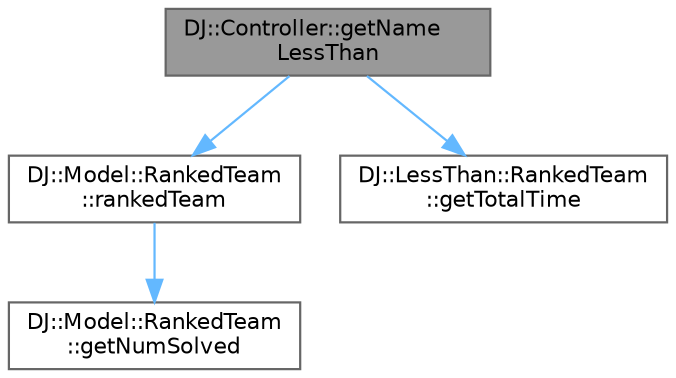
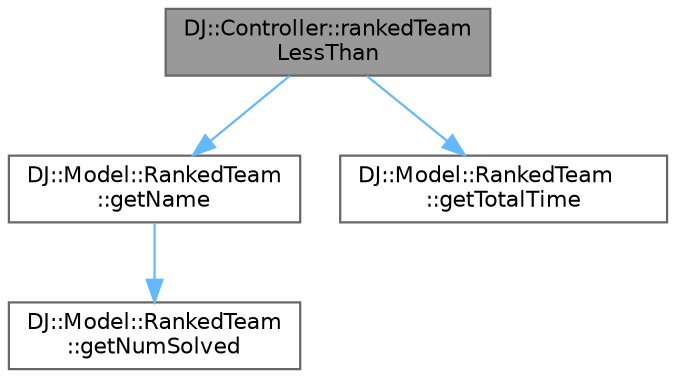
  digraph {
    rankdir=TB
    node [color=grey40 fillcolor=white fontname=Helvetica fontsize=10 shape=box style=filled]
    edge [color=steelblue1 fontname=Helvetica fontsize=10 labelfontname=Helvetica labelfontsize=10 style=solid]
-   n1 [color=gray40 fillcolor=grey60 fontcolor=black height=0.2 label="DJ::Controller::getName\lLessThan" width=0.4]
-   n2 [height=0.2 label="DJ::Model::RankedTeam\l::rankedTeam" width=0.4]
-   n3 [height=0.2 label="DJ::LessThan::RankedTeam\l::getTotalTime" width=0.4]
+   n1 [color=gray40 fillcolor=grey60 fontcolor=black height=0.2 label="DJ::Controller::rankedTeam\lLessThan" width=0.4]
+   n2 [height=0.2 label="DJ::Model::RankedTeam\l::getName" width=0.4]
+   n3 [height=0.2 label="DJ::Model::RankedTeam\l::getTotalTime" width=0.4]
    n4 [height=0.2 label="DJ::Model::RankedTeam\l::getNumSolved" width=0.4]
    n1 -> n2
    n1 -> n3
    n2 -> n4
  }
